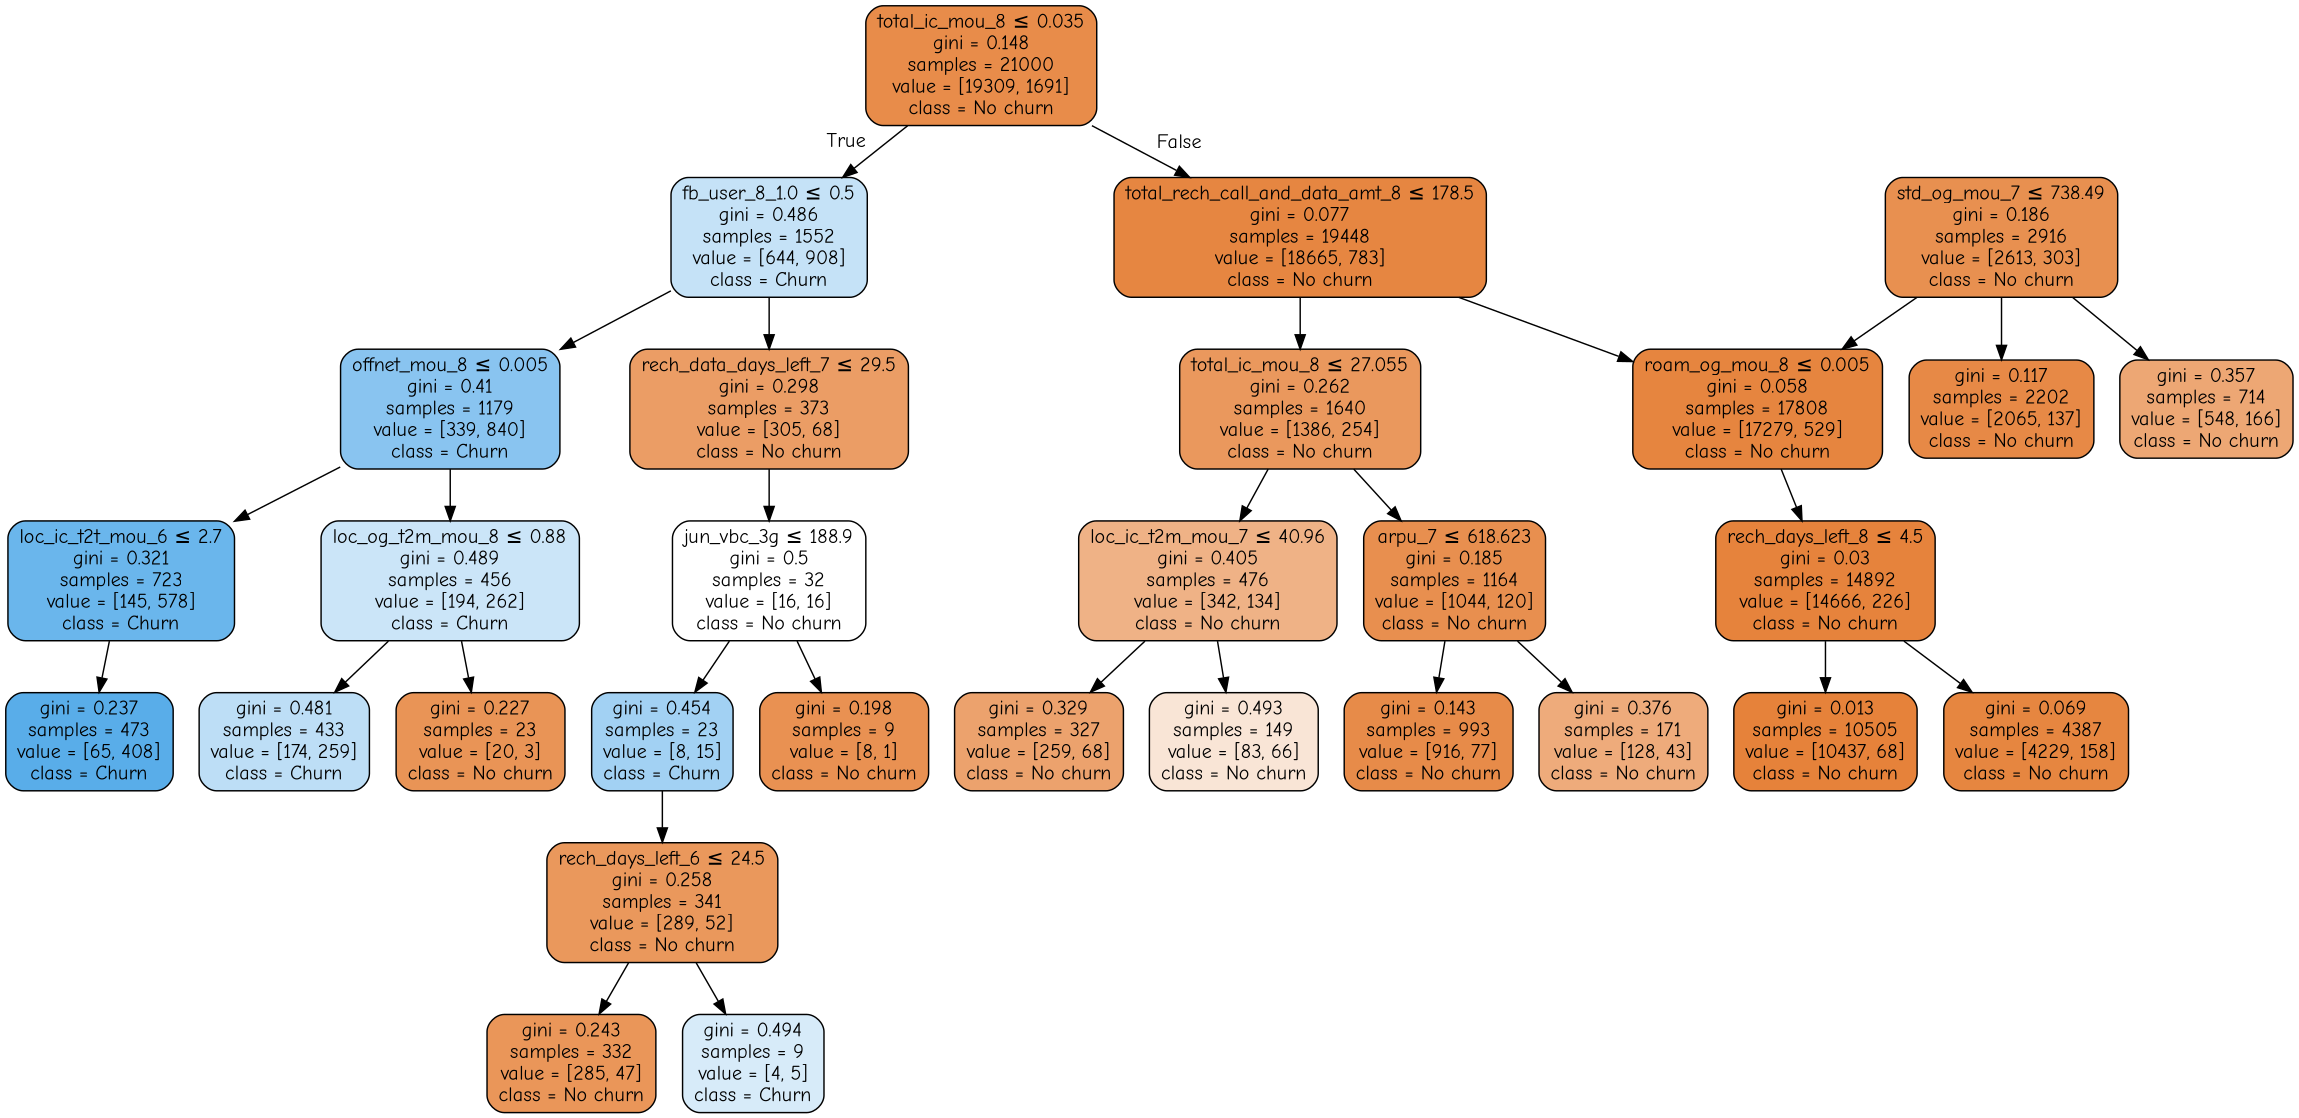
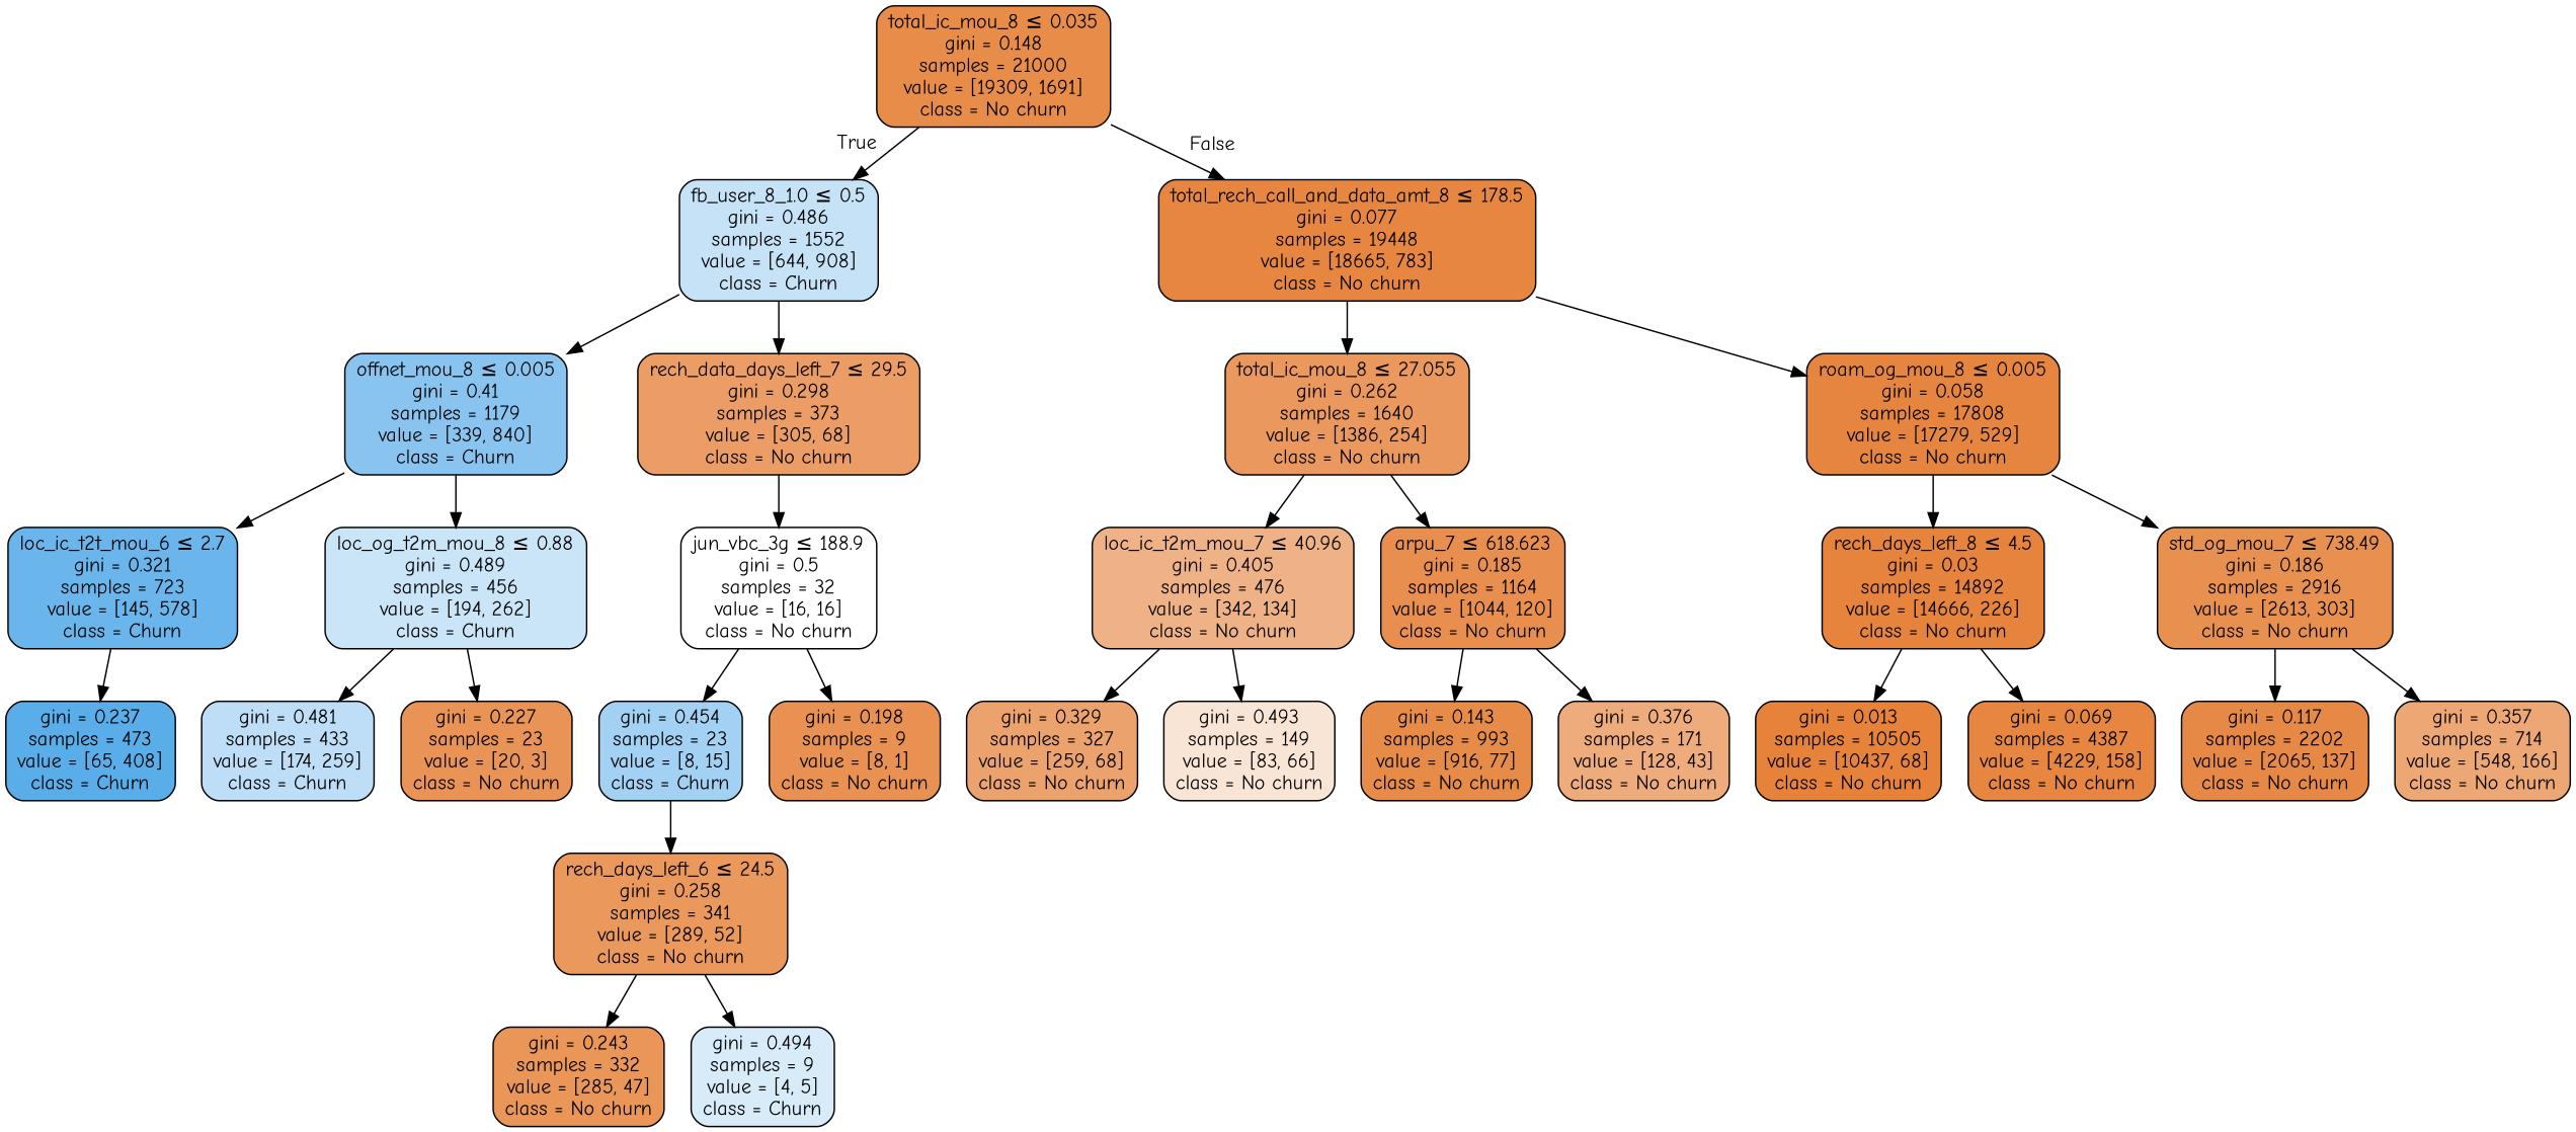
  digraph {
    fontname="Comic Neue"
    node [color=black fontname="Comic Neue" shape=box style="filled, rounded"]
    edge [fontname="Comic Neue"]
    n1 [fillcolor="#e58139e9" label=<total_ic_mou_8 &le; 0.035<br/>gini = 0.148<br/>samples = 21000<br/>value = [19309, 1691]<br/>class = No churn>]
    n2 [fillcolor="#399de54a" label=<fb_user_8_1.0 &le; 0.5<br/>gini = 0.486<br/>samples = 1552<br/>value = [644, 908]<br/>class = Churn>]
    n3 [fillcolor="#e58139f4" label=<total_rech_call_and_data_amt_8 &le; 178.5<br/>gini = 0.077<br/>samples = 19448<br/>value = [18665, 783]<br/>class = No churn>]
    n4 [fillcolor="#399de598" label=<offnet_mou_8 &le; 0.005<br/>gini = 0.41<br/>samples = 1179<br/>value = [339, 840]<br/>class = Churn>]
    n5 [fillcolor="#e58139c6" label=<rech_data_days_left_7 &le; 29.5<br/>gini = 0.298<br/>samples = 373<br/>value = [305, 68]<br/>class = No churn>]
    n6 [fillcolor="#e58139d0" label=<total_ic_mou_8 &le; 27.055<br/>gini = 0.262<br/>samples = 1640<br/>value = [1386, 254]<br/>class = No churn>]
    n7 [fillcolor="#e58139f7" label=<roam_og_mou_8 &le; 0.005<br/>gini = 0.058<br/>samples = 17808<br/>value = [17279, 529]<br/>class = No churn>]
    n8 [fillcolor="#399de5bf" label=<loc_ic_t2t_mou_6 &le; 2.7<br/>gini = 0.321<br/>samples = 723<br/>value = [145, 578]<br/>class = Churn>]
    n9 [fillcolor="#399de542" label=<loc_og_t2m_mou_8 &le; 0.88<br/>gini = 0.489<br/>samples = 456<br/>value = [194, 262]<br/>class = Churn>]
    n10 [fillcolor="#e5813900" label=<jun_vbc_3g &le; 188.9<br/>gini = 0.5<br/>samples = 32<br/>value = [16, 16]<br/>class = No churn>]
    n11 [fillcolor="#399de5d6" label=<gini = 0.237<br/>samples = 473<br/>value = [65, 408]<br/>class = Churn>]
    n12 [fillcolor="#399de554" label=<gini = 0.481<br/>samples = 433<br/>value = [174, 259]<br/>class = Churn>]
    n13 [fillcolor="#e58139d9" label=<gini = 0.227<br/>samples = 23<br/>value = [20, 3]<br/>class = No churn>]
    n14 [fillcolor="#e58139d1" label=<rech_days_left_6 &le; 24.5<br/>gini = 0.258<br/>samples = 341<br/>value = [289, 52]<br/>class = No churn>]
    n15 [fillcolor="#e58139d5" label=<gini = 0.243<br/>samples = 332<br/>value = [285, 47]<br/>class = No churn>]
    n16 [fillcolor="#399de533" label=<gini = 0.494<br/>samples = 9<br/>value = [4, 5]<br/>class = Churn>]
    n17 [fillcolor="#399de577" label=<gini = 0.454<br/>samples = 23<br/>value = [8, 15]<br/>class = Churn>]
    n18 [fillcolor="#e58139df" label=<gini = 0.198<br/>samples = 9<br/>value = [8, 1]<br/>class = No churn>]
    n19 [fillcolor="#e581399b" label=<loc_ic_t2m_mou_7 &le; 40.96<br/>gini = 0.405<br/>samples = 476<br/>value = [342, 134]<br/>class = No churn>]
    n20 [fillcolor="#e58139e2" label=<arpu_7 &le; 618.623<br/>gini = 0.185<br/>samples = 1164<br/>value = [1044, 120]<br/>class = No churn>]
    n21 [fillcolor="#e58139fb" label=<rech_days_left_8 &le; 4.5<br/>gini = 0.03<br/>samples = 14892<br/>value = [14666, 226]<br/>class = No churn>]
    n22 [fillcolor="#e58139e1" label=<std_og_mou_7 &le; 738.49<br/>gini = 0.186<br/>samples = 2916<br/>value = [2613, 303]<br/>class = No churn>]
    n23 [fillcolor="#e58139bc" label=<gini = 0.329<br/>samples = 327<br/>value = [259, 68]<br/>class = No churn>]
    n24 [fillcolor="#e5813934" label=<gini = 0.493<br/>samples = 149<br/>value = [83, 66]<br/>class = No churn>]
    n25 [fillcolor="#e58139ea" label=<gini = 0.143<br/>samples = 993<br/>value = [916, 77]<br/>class = No churn>]
    n26 [fillcolor="#e58139a9" label=<gini = 0.376<br/>samples = 171<br/>value = [128, 43]<br/>class = No churn>]
    n27 [fillcolor="#e58139fd" label=<gini = 0.013<br/>samples = 10505<br/>value = [10437, 68]<br/>class = No churn>]
    n28 [fillcolor="#e58139f5" label=<gini = 0.069<br/>samples = 4387<br/>value = [4229, 158]<br/>class = No churn>]
    n29 [fillcolor="#e58139ee" label=<gini = 0.117<br/>samples = 2202<br/>value = [2065, 137]<br/>class = No churn>]
    n30 [fillcolor="#e58139b2" label=<gini = 0.357<br/>samples = 714<br/>value = [548, 166]<br/>class = No churn>]
    n1 -> n2 [headlabel=True labelangle=45 labeldistance=2.5]
    n1 -> n3 [headlabel=False labelangle=-45 labeldistance=2.5]
    n2 -> n4
    n2 -> n5
    n3 -> n6
    n3 -> n7
    n4 -> n8
    n4 -> n9
    n5 -> n10
    n6 -> n19
    n6 -> n20
    n7 -> n21
-   n22 -> n7
+   n7 -> n22
    n8 -> n11
    n9 -> n12
    n9 -> n13
    n10 -> n17
    n10 -> n18
    n14 -> n15
    n14 -> n16
    n17 -> n14
    n19 -> n23
    n19 -> n24
    n20 -> n25
    n20 -> n26
    n21 -> n27
    n21 -> n28
    n22 -> n29
    n22 -> n30
  }
